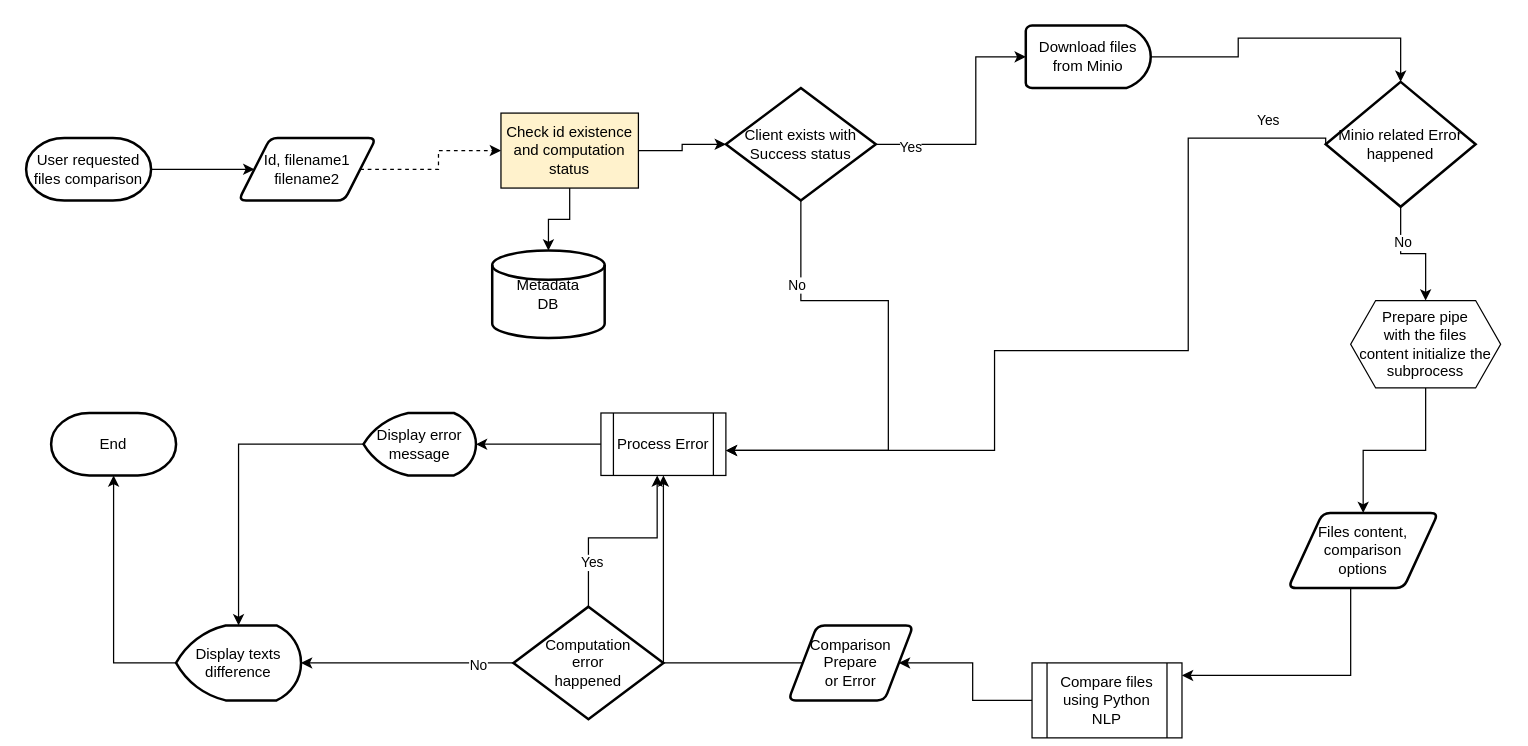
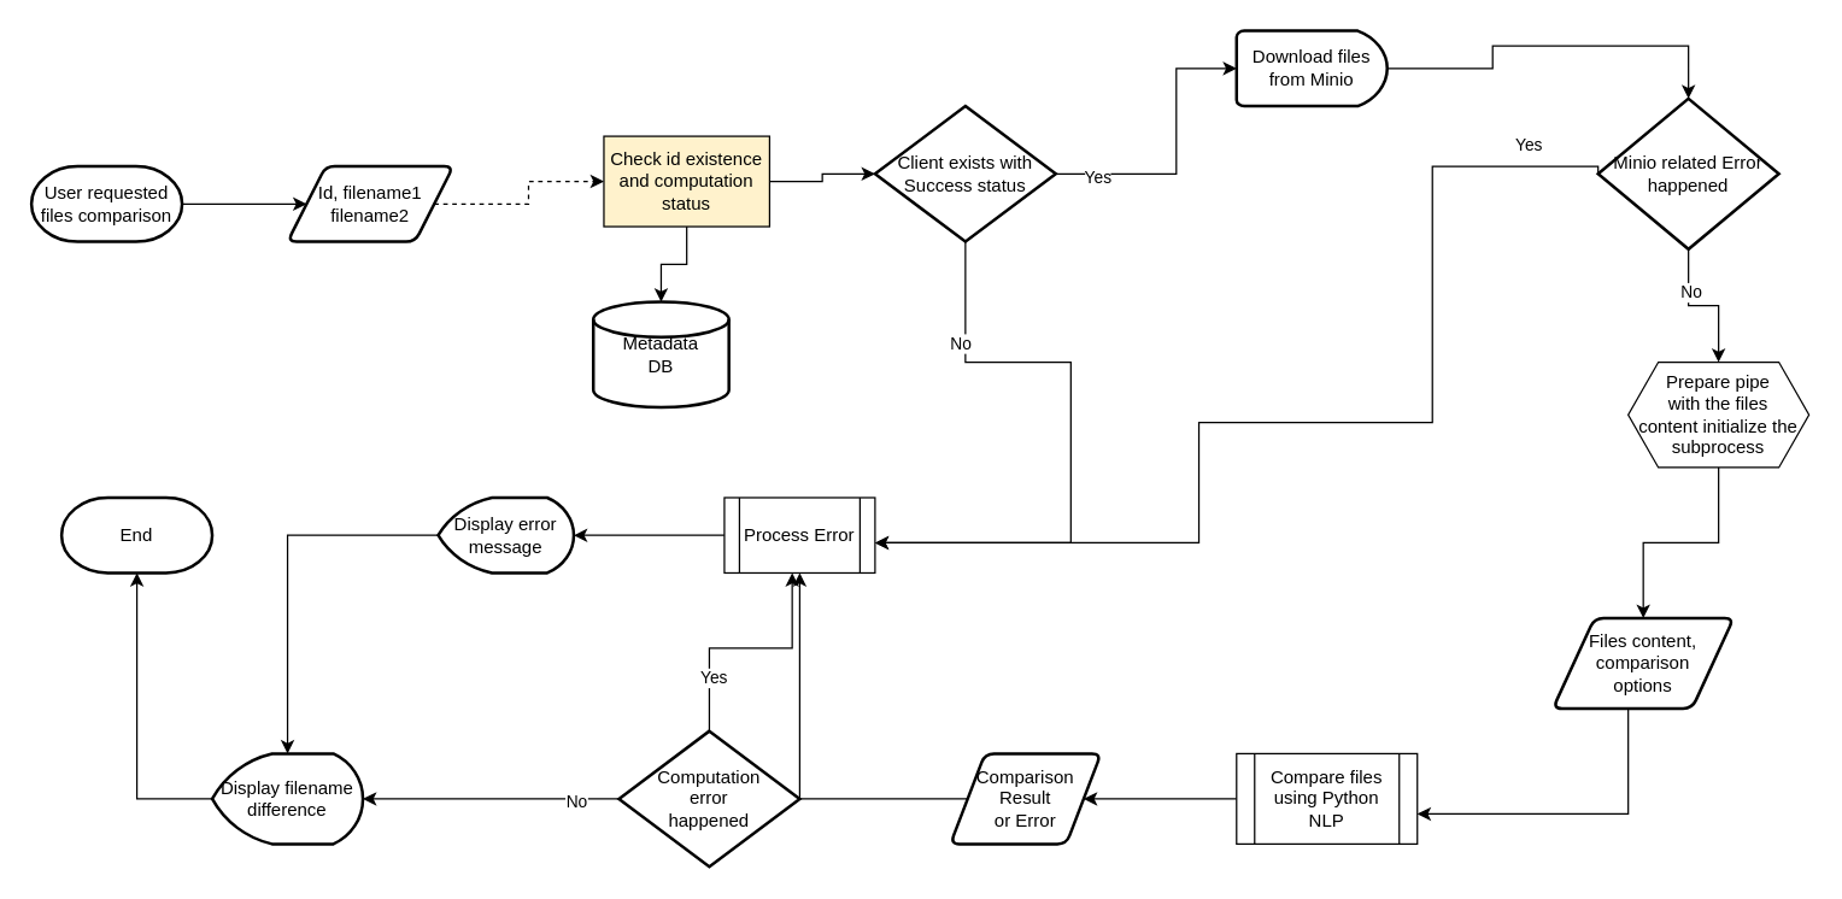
  <mxCell id="0" />
  <mxCell id="1" parent="0" />
  <mxCell id="2" style="edgeStyle=orthogonalEdgeStyle;rounded=0;orthogonalLoop=1;jettySize=auto;html=1;" edge="1" parent="1" source="6" target="41"><mxGeometry relative="1" as="geometry"><mxPoint x="570" y="360" as="targetPoint" /><Array as="points"><mxPoint x="640" y="240" /><mxPoint x="710" y="240" /><mxPoint x="710" y="360" /></Array></mxGeometry></mxCell>
  <mxCell id="3" value="No" style="edgeLabel;html=1;align=center;verticalAlign=middle;resizable=0;points=[];" vertex="1" connectable="0" parent="2"><mxGeometry x="-0.712" y="-2" relative="1" as="geometry"><mxPoint x="-2" y="9" as="offset" /></mxGeometry></mxCell>
  <mxCell id="4" style="edgeStyle=orthogonalEdgeStyle;rounded=0;orthogonalLoop=1;jettySize=auto;html=1;" edge="1" parent="1" source="6" target="16"><mxGeometry relative="1" as="geometry"><mxPoint x="650" y="380" as="targetPoint" /><Array as="points"><mxPoint x="780" y="115" /><mxPoint x="780" y="45" /></Array></mxGeometry></mxCell>
  <mxCell id="5" value="Yes" style="edgeLabel;html=1;align=center;verticalAlign=middle;resizable=0;points=[];" vertex="1" connectable="0" parent="4"><mxGeometry x="-0.717" y="-2" relative="1" as="geometry"><mxPoint as="offset" /></mxGeometry></mxCell>
  <mxCell id="6" value="Client exists with Success status" style="strokeWidth=2;html=1;shape=mxgraph.flowchart.decision;whiteSpace=wrap;" vertex="1" parent="1"><mxGeometry x="580" y="70" width="120" height="90" as="geometry" /></mxCell>
  <mxCell id="7" style="edgeStyle=orthogonalEdgeStyle;rounded=0;orthogonalLoop=1;jettySize=auto;html=1;" edge="1" parent="1" source="8" target="10"><mxGeometry relative="1" as="geometry" /></mxCell>
  <mxCell id="8" value="User requested files comparison" style="strokeWidth=2;html=1;shape=mxgraph.flowchart.terminator;whiteSpace=wrap;" vertex="1" parent="1"><mxGeometry x="20" y="110" width="100" height="50" as="geometry" /></mxCell>
  <mxCell id="9" style="edgeStyle=orthogonalEdgeStyle;rounded=0;orthogonalLoop=1;jettySize=auto;html=1;dashed=1;" edge="1" parent="1" source="10" target="13"><mxGeometry relative="1" as="geometry" /></mxCell>
  <mxCell id="10" value="Id, filename1&lt;br&gt;filename2" style="shape=parallelogram;html=1;strokeWidth=2;perimeter=parallelogramPerimeter;whiteSpace=wrap;rounded=1;arcSize=12;size=0.23;" vertex="1" parent="1"><mxGeometry x="190" y="110" width="110" height="50" as="geometry" /></mxCell>
  <mxCell id="11" style="edgeStyle=orthogonalEdgeStyle;rounded=0;orthogonalLoop=1;jettySize=auto;html=1;" edge="1" parent="1" source="13" target="6"><mxGeometry relative="1" as="geometry" /></mxCell>
  <mxCell id="12" style="edgeStyle=orthogonalEdgeStyle;rounded=0;orthogonalLoop=1;jettySize=auto;html=1;" edge="1" parent="1" source="13" target="14"><mxGeometry relative="1" as="geometry" /></mxCell>
  <mxCell id="13" value="Check id existence and computation status" style="rounded=0;whiteSpace=wrap;html=1;fillColor=#fff2cc;" vertex="1" parent="1"><mxGeometry x="400" y="90" width="110" height="60" as="geometry" /></mxCell>
  <mxCell id="14" value="Metadata&lt;br&gt;DB" style="strokeWidth=2;html=1;shape=mxgraph.flowchart.database;whiteSpace=wrap;" vertex="1" parent="1"><mxGeometry x="393" y="200" width="90" height="70" as="geometry" /></mxCell>
  <mxCell id="15" style="edgeStyle=orthogonalEdgeStyle;rounded=0;orthogonalLoop=1;jettySize=auto;html=1;" edge="1" parent="1" source="16" target="22"><mxGeometry relative="1" as="geometry"><Array as="points"><mxPoint x="990" y="45" /><mxPoint x="990" y="30" /><mxPoint x="1120" y="30" /></Array></mxGeometry></mxCell>
  <mxCell id="16" value="Download files from Minio" style="strokeWidth=2;html=1;shape=mxgraph.flowchart.delay;whiteSpace=wrap;" vertex="1" parent="1"><mxGeometry x="820" y="20" width="100" height="50" as="geometry" /></mxCell>
  <mxCell id="17" style="edgeStyle=orthogonalEdgeStyle;rounded=0;orthogonalLoop=1;jettySize=auto;html=1;exitX=0;exitY=0.5;exitDx=0;exitDy=0;exitPerimeter=0;" edge="1" parent="1" source="22" target="41"><mxGeometry relative="1" as="geometry"><Array as="points"><mxPoint x="1060" y="110" /><mxPoint x="950" y="110" /><mxPoint x="950" y="280" /><mxPoint x="795" y="280" /><mxPoint x="795" y="360" /></Array></mxGeometry></mxCell>
  <mxCell id="18" value="Yes" style="edgeLabel;html=1;align=center;verticalAlign=middle;resizable=0;points=[];" vertex="1" connectable="0" parent="17"><mxGeometry x="-0.868" y="-2" relative="1" as="geometry"><mxPoint x="-2.06" y="-12.94" as="offset" /></mxGeometry></mxCell>
  <mxCell id="19" style="edgeStyle=orthogonalEdgeStyle;rounded=0;orthogonalLoop=1;jettySize=auto;html=1;" edge="1" parent="1" source="40" target="24"><mxGeometry relative="1" as="geometry" /></mxCell>
  <mxCell id="20" style="edgeStyle=orthogonalEdgeStyle;rounded=0;orthogonalLoop=1;jettySize=auto;html=1;" edge="1" parent="1" source="22" target="40"><mxGeometry relative="1" as="geometry" /></mxCell>
  <mxCell id="21" value="No" style="edgeLabel;html=1;align=center;verticalAlign=middle;resizable=0;points=[];" vertex="1" connectable="0" parent="20"><mxGeometry x="-0.408" y="1" relative="1" as="geometry"><mxPoint as="offset" /></mxGeometry></mxCell>
  <mxCell id="22" value="Minio related Error&lt;br&gt;happened" style="strokeWidth=2;html=1;shape=mxgraph.flowchart.decision;whiteSpace=wrap;" vertex="1" parent="1"><mxGeometry x="1060" y="65" width="120" height="100" as="geometry" /></mxCell>
  <mxCell id="23" style="edgeStyle=orthogonalEdgeStyle;rounded=0;orthogonalLoop=1;jettySize=auto;html=1;" edge="1" parent="1" source="24" target="26"><mxGeometry relative="1" as="geometry"><Array as="points"><mxPoint x="1080" y="540" /></Array></mxGeometry></mxCell>
  <mxCell id="24" value="Files content,&lt;br&gt;comparison&lt;br&gt;options" style="shape=parallelogram;html=1;strokeWidth=2;perimeter=parallelogramPerimeter;whiteSpace=wrap;rounded=1;arcSize=12;size=0.23;" vertex="1" parent="1"><mxGeometry x="1030" y="410" width="120" height="60" as="geometry" /></mxCell>
  <mxCell id="25" style="edgeStyle=orthogonalEdgeStyle;rounded=0;orthogonalLoop=1;jettySize=auto;html=1;" edge="1" parent="1" source="26" target="28"><mxGeometry relative="1" as="geometry" /></mxCell>
- <mxCell id="26" value="Compare files using Python NLP" style="shape=process;whiteSpace=wrap;html=1;backgroundOutline=1;" vertex="1" parent="1"><mxGeometry x="825" y="530" width="120" height="60" as="geometry" /></mxCell>
+ <mxCell id="26" value="Compare files using Python NLP" style="shape=process;whiteSpace=wrap;html=1;backgroundOutline=1;" vertex="1" parent="1"><mxGeometry x="820" y="500" width="120" height="60" as="geometry" /></mxCell>
  <mxCell id="27" style="edgeStyle=orthogonalEdgeStyle;rounded=0;orthogonalLoop=1;jettySize=auto;html=1;" edge="1" parent="1" source="28" target="41"><mxGeometry relative="1" as="geometry" /></mxCell>
- <mxCell id="28" value="Comparison&lt;br&gt;Prepare&lt;br&gt;or Error" style="shape=parallelogram;html=1;strokeWidth=2;perimeter=parallelogramPerimeter;whiteSpace=wrap;rounded=1;arcSize=12;size=0.23;" vertex="1" parent="1"><mxGeometry x="630" y="500" width="100" height="60" as="geometry" /></mxCell>
+ <mxCell id="28" value="Comparison&lt;br&gt;Result&lt;br&gt;or Error" style="shape=parallelogram;html=1;strokeWidth=2;perimeter=parallelogramPerimeter;whiteSpace=wrap;rounded=1;arcSize=12;size=0.23;" vertex="1" parent="1"><mxGeometry x="630" y="500" width="100" height="60" as="geometry" /></mxCell>
  <mxCell id="29" style="edgeStyle=orthogonalEdgeStyle;rounded=0;orthogonalLoop=1;jettySize=auto;html=1;" edge="1" parent="1" source="33"><mxGeometry relative="1" as="geometry"><mxPoint x="525" y="380" as="targetPoint" /><Array as="points"><mxPoint x="470" y="430" /><mxPoint x="525" y="430" /></Array></mxGeometry></mxCell>
  <mxCell id="30" value="Yes" style="edgeLabel;html=1;align=center;verticalAlign=middle;resizable=0;points=[];" vertex="1" connectable="0" parent="29"><mxGeometry x="-0.545" y="-2" relative="1" as="geometry"><mxPoint as="offset" /></mxGeometry></mxCell>
  <mxCell id="31" style="edgeStyle=orthogonalEdgeStyle;rounded=0;orthogonalLoop=1;jettySize=auto;html=1;" edge="1" parent="1" source="33" target="35"><mxGeometry relative="1" as="geometry"><Array as="points"><mxPoint x="260" y="530" /></Array></mxGeometry></mxCell>
  <mxCell id="32" value="No" style="edgeLabel;html=1;align=center;verticalAlign=middle;resizable=0;points=[];" vertex="1" connectable="0" parent="31"><mxGeometry x="-0.655" y="1" relative="1" as="geometry"><mxPoint as="offset" /></mxGeometry></mxCell>
  <mxCell id="33" value="Computation&lt;br&gt;error&lt;br&gt;happened" style="strokeWidth=2;html=1;shape=mxgraph.flowchart.decision;whiteSpace=wrap;" vertex="1" parent="1"><mxGeometry x="410" y="485" width="120" height="90" as="geometry" /></mxCell>
  <mxCell id="34" style="edgeStyle=orthogonalEdgeStyle;rounded=0;orthogonalLoop=1;jettySize=auto;html=1;" edge="1" parent="1" source="35" target="38"><mxGeometry relative="1" as="geometry"><Array as="points"><mxPoint x="90" y="530" /></Array></mxGeometry></mxCell>
- <mxCell id="35" value="Display texts&lt;br&gt;difference" style="strokeWidth=2;html=1;shape=mxgraph.flowchart.display;whiteSpace=wrap;" vertex="1" parent="1"><mxGeometry x="140" y="500" width="100" height="60" as="geometry" /></mxCell>
+ <mxCell id="35" value="Display filename&lt;br&gt;difference" style="strokeWidth=2;html=1;shape=mxgraph.flowchart.display;whiteSpace=wrap;" vertex="1" parent="1"><mxGeometry x="140" y="500" width="100" height="60" as="geometry" /></mxCell>
  <mxCell id="36" style="edgeStyle=orthogonalEdgeStyle;rounded=0;orthogonalLoop=1;jettySize=auto;html=1;" edge="1" parent="1" source="37" target="35"><mxGeometry relative="1" as="geometry" /></mxCell>
  <mxCell id="37" value="Display error&lt;br&gt;message" style="strokeWidth=2;html=1;shape=mxgraph.flowchart.display;whiteSpace=wrap;" vertex="1" parent="1"><mxGeometry x="290" y="330" width="90" height="50" as="geometry" /></mxCell>
  <mxCell id="38" value="End" style="strokeWidth=2;html=1;shape=mxgraph.flowchart.terminator;whiteSpace=wrap;" vertex="1" parent="1"><mxGeometry x="40" y="330" width="100" height="50" as="geometry" /></mxCell>
  <mxCell id="39" style="edgeStyle=orthogonalEdgeStyle;rounded=0;orthogonalLoop=1;jettySize=auto;html=1;" edge="1" parent="1" source="41" target="37"><mxGeometry relative="1" as="geometry"><mxPoint x="480" y="360" as="sourcePoint" /></mxGeometry></mxCell>
  <mxCell id="40" value="Prepare pipe&lt;br&gt;with the files&lt;br&gt;content initialize the subprocess" style="shape=hexagon;perimeter=hexagonPerimeter2;whiteSpace=wrap;html=1;fixedSize=1;" vertex="1" parent="1"><mxGeometry x="1080" y="240" width="120" height="70" as="geometry" /></mxCell>
  <mxCell id="41" value="Process Error" style="shape=process;whiteSpace=wrap;html=1;backgroundOutline=1;" vertex="1" parent="1"><mxGeometry x="480" y="330" width="100" height="50" as="geometry" /></mxCell>
